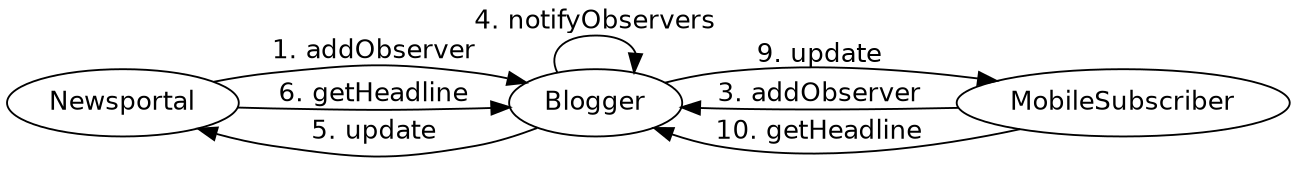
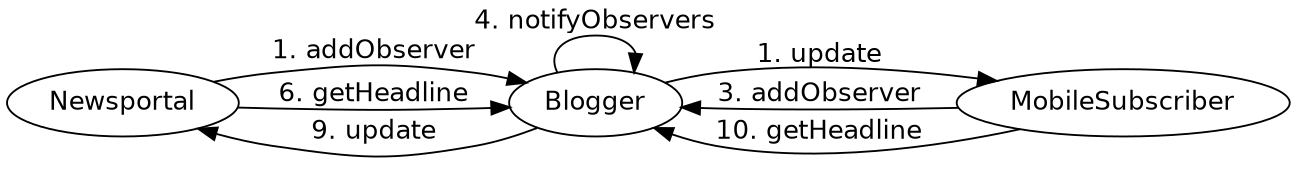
  digraph {
    fontname="DejaVu Sans"
    rankdir=LR
    node [fontname="DejaVu Sans" shape=oval]
    edge [fontname="DejaVu Sans"]
    Newsportal
    Blogger
    MobileSubscriber
    Newsportal -> Blogger [label="1. addObserver"]
    Newsportal -> Blogger [label="6. getHeadline"]
-   Blogger -> Newsportal [label="5. update"]
+   Blogger -> Newsportal [label="9. update"]
    Blogger -> Blogger [label="4. notifyObservers"]
-   Blogger -> MobileSubscriber [label="9. update"]
+   Blogger -> MobileSubscriber [label="1. update"]
    MobileSubscriber -> Blogger [label="3. addObserver"]
    MobileSubscriber -> Blogger [label="10. getHeadline"]
  }
